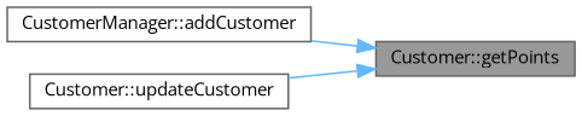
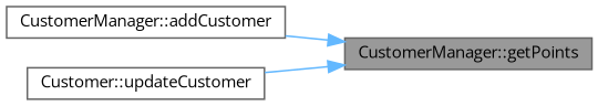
  digraph {
    fontname="Open Sans"
    rankdir=RL
    node [color=grey40 fillcolor=white fontname="Open Sans" fontsize=10 shape=box style=filled]
    edge [color=steelblue1 dir=back fontname="Open Sans" fontsize=10 labelfontname=Helvetica labelfontsize=10 style=solid]
-   n1 [color=gray40 fillcolor=grey60 fontcolor=black height=0.2 label="Customer::getPoints" width=0.4]
+   n1 [color=gray40 fillcolor=grey60 fontcolor=black height=0.2 label="CustomerManager::getPoints" width=0.4]
    n2 [height=0.2 label="CustomerManager::addCustomer" width=0.4]
    n3 [height=0.2 label="Customer::updateCustomer" width=0.4]
    n1 -> n2
    n1 -> n3
  }
